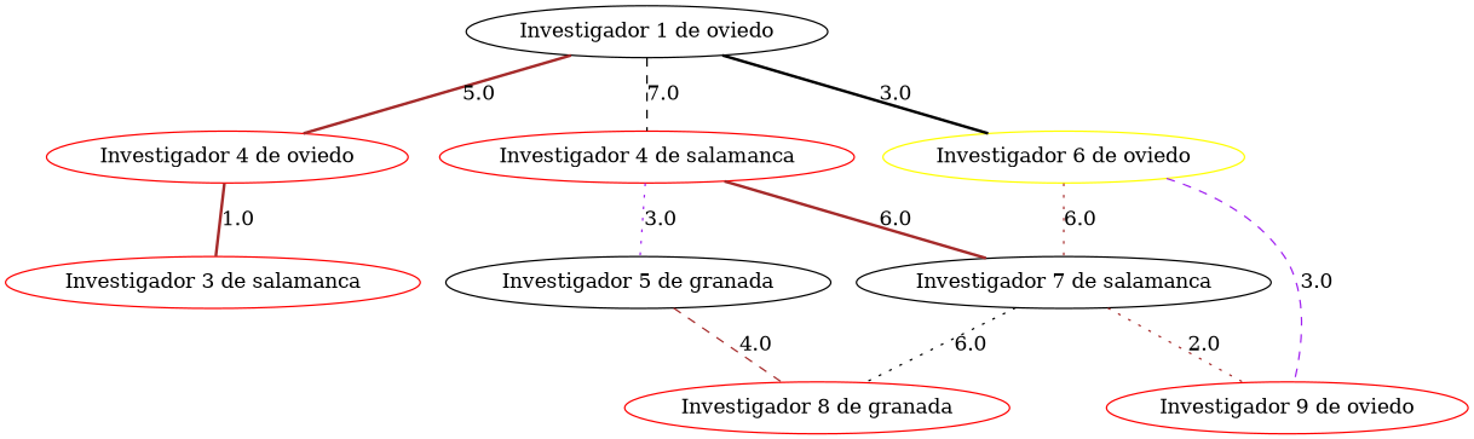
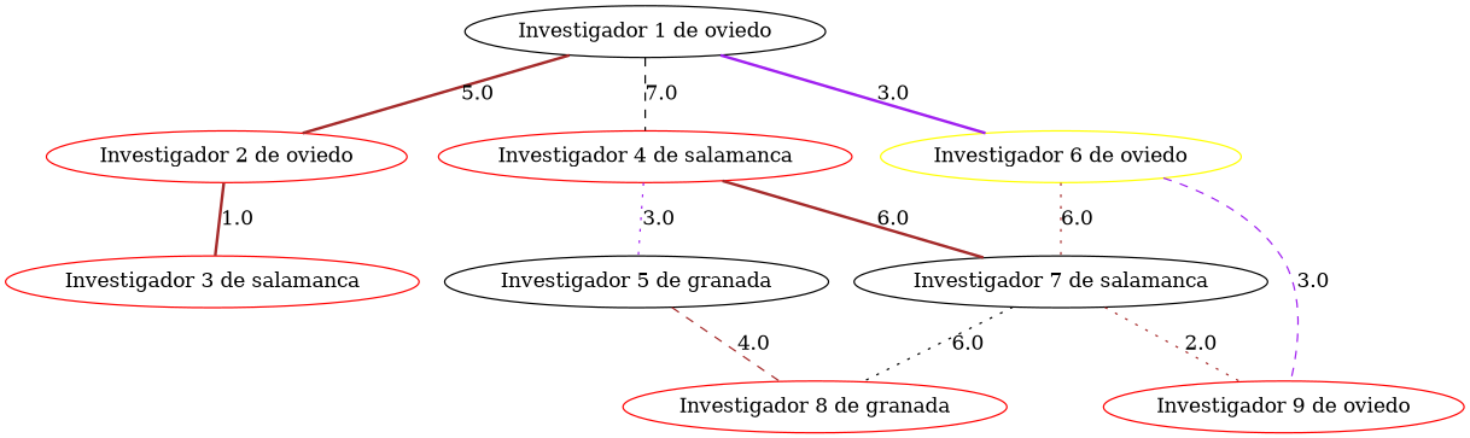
  strict graph {
    node [color=red]
    edge [color=brown style=bold]
    n1 [label="Investigador 1 de oviedo" color=""]
-   n2 [label="Investigador 4 de oviedo"]
+   n2 [label="Investigador 2 de oviedo"]
    n3 [label="Investigador 4 de salamanca"]
    n4 [color=yellow label="Investigador 6 de oviedo"]
    n5 [label="Investigador 3 de salamanca"]
    n6 [label="Investigador 5 de granada" color=""]
    n7 [label="Investigador 7 de salamanca" color=""]
    n8 [label="Investigador 9 de oviedo"]
    n9 [label="Investigador 8 de granada"]
    n1 -- n2 [label=5.0]
    n1 -- n3 [color=black label=7.0 style=dashed]
-   n1 -- n4 [color=black label=3.0]
+   n1 -- n4 [color=purple label=3.0]
    n2 -- n5 [label=1.0]
    n3 -- n6 [color=purple label=3.0 style=dotted]
    n3 -- n7 [label=6.0]
    n4 -- n7 [label=6.0 style=dotted]
    n4 -- n8 [color=purple label=3.0 style=dashed]
    n6 -- n9 [label=4.0 style=dashed]
    n7 -- n8 [label=2.0 style=dotted]
    n7 -- n9 [color=black label=6.0 style=dotted]
  }
